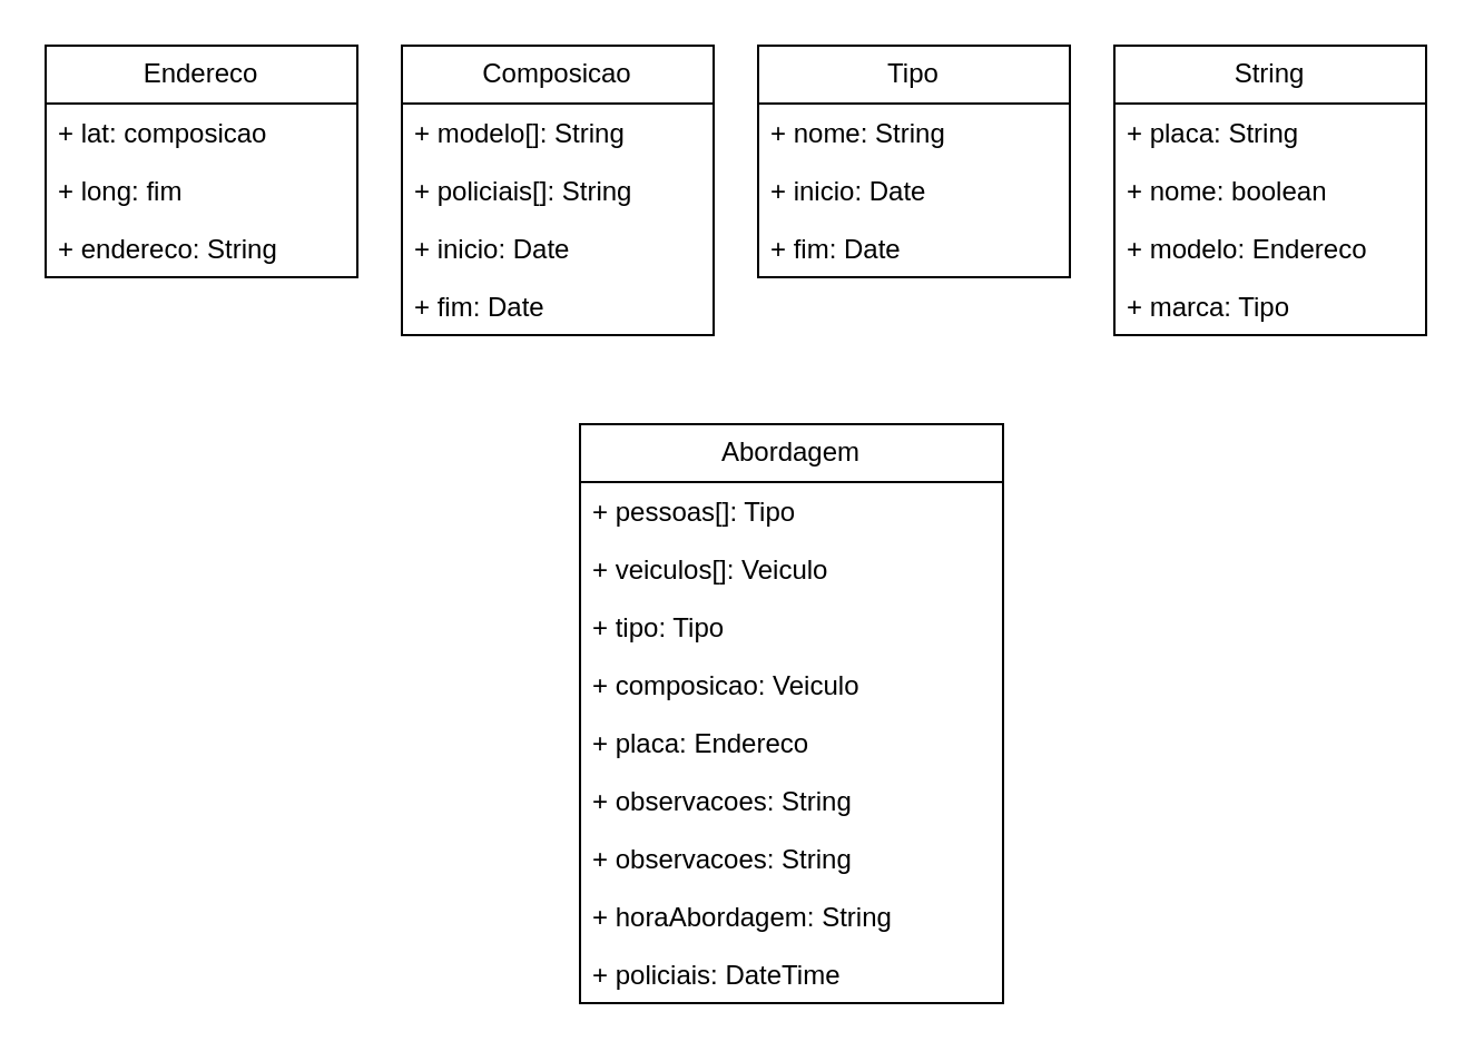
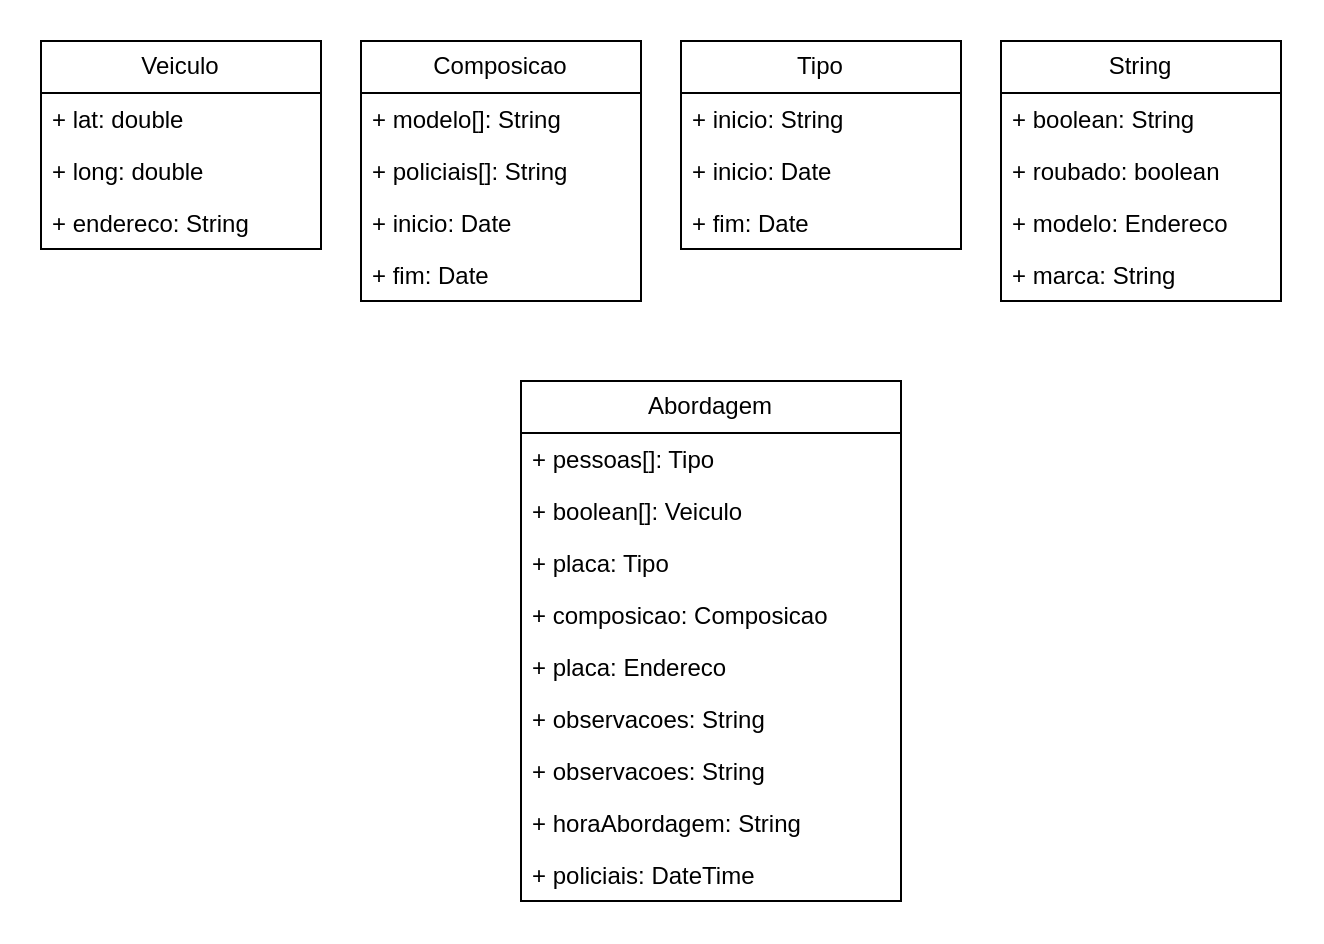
  <mxCell id="0" />
  <mxCell id="1" parent="0" />
  <mxCell id="2" value="String" style="swimlane;fontStyle=0;childLayout=stackLayout;horizontal=1;startSize=26;fillColor=none;horizontalStack=0;resizeParent=1;resizeParentMax=0;resizeLast=0;collapsible=1;marginBottom=0;whiteSpace=wrap;html=1;" parent="1" vertex="1"><mxGeometry x="500" y="20" width="140" height="130" as="geometry"><mxRectangle x="760" y="50" width="80" height="30" as="alternateBounds" /></mxGeometry></mxCell>
- <mxCell id="3" value="+ placa: String" style="text;strokeColor=none;fillColor=none;align=left;verticalAlign=top;spacingLeft=4;spacingRight=4;overflow=hidden;rotatable=0;points=[[0,0.5],[1,0.5]];portConstraint=eastwest;whiteSpace=wrap;html=1;" parent="2" vertex="1"><mxGeometry y="26" width="140" height="26" as="geometry" /></mxCell>
- <mxCell id="4" value="+ nome: boolean" style="text;strokeColor=none;fillColor=none;align=left;verticalAlign=top;spacingLeft=4;spacingRight=4;overflow=hidden;rotatable=0;points=[[0,0.5],[1,0.5]];portConstraint=eastwest;whiteSpace=wrap;html=1;" parent="2" vertex="1"><mxGeometry y="52" width="140" height="26" as="geometry" /></mxCell>
+ <mxCell id="3" value="+ boolean: String" style="text;strokeColor=none;fillColor=none;align=left;verticalAlign=top;spacingLeft=4;spacingRight=4;overflow=hidden;rotatable=0;points=[[0,0.5],[1,0.5]];portConstraint=eastwest;whiteSpace=wrap;html=1;" parent="2" vertex="1"><mxGeometry y="26" width="140" height="26" as="geometry" /></mxCell>
+ <mxCell id="4" value="+ roubado: boolean" style="text;strokeColor=none;fillColor=none;align=left;verticalAlign=top;spacingLeft=4;spacingRight=4;overflow=hidden;rotatable=0;points=[[0,0.5],[1,0.5]];portConstraint=eastwest;whiteSpace=wrap;html=1;" parent="2" vertex="1"><mxGeometry y="52" width="140" height="26" as="geometry" /></mxCell>
  <mxCell id="5" value="+ modelo: Endereco" style="text;strokeColor=none;fillColor=none;align=left;verticalAlign=top;spacingLeft=4;spacingRight=4;overflow=hidden;rotatable=0;points=[[0,0.5],[1,0.5]];portConstraint=eastwest;whiteSpace=wrap;html=1;" parent="2" vertex="1"><mxGeometry y="78" width="140" height="26" as="geometry" /></mxCell>
- <mxCell id="6" value="+ marca: Tipo" style="text;strokeColor=none;fillColor=none;align=left;verticalAlign=top;spacingLeft=4;spacingRight=4;overflow=hidden;rotatable=0;points=[[0,0.5],[1,0.5]];portConstraint=eastwest;whiteSpace=wrap;html=1;" parent="2" vertex="1"><mxGeometry y="104" width="140" height="26" as="geometry" /></mxCell>
+ <mxCell id="6" value="+ marca: String" style="text;strokeColor=none;fillColor=none;align=left;verticalAlign=top;spacingLeft=4;spacingRight=4;overflow=hidden;rotatable=0;points=[[0,0.5],[1,0.5]];portConstraint=eastwest;whiteSpace=wrap;html=1;" parent="2" vertex="1"><mxGeometry y="104" width="140" height="26" as="geometry" /></mxCell>
  <mxCell id="7" value="Tipo" style="swimlane;fontStyle=0;childLayout=stackLayout;horizontal=1;startSize=26;fillColor=none;horizontalStack=0;resizeParent=1;resizeParentMax=0;resizeLast=0;collapsible=1;marginBottom=0;whiteSpace=wrap;html=1;" parent="1" vertex="1"><mxGeometry x="340" y="20" width="140" height="104" as="geometry"><mxRectangle x="600" y="50" width="80" height="30" as="alternateBounds" /></mxGeometry></mxCell>
- <mxCell id="8" value="+ nome: String" style="text;strokeColor=none;fillColor=none;align=left;verticalAlign=top;spacingLeft=4;spacingRight=4;overflow=hidden;rotatable=0;points=[[0,0.5],[1,0.5]];portConstraint=eastwest;whiteSpace=wrap;html=1;" parent="7" vertex="1"><mxGeometry y="26" width="140" height="26" as="geometry" /></mxCell>
+ <mxCell id="8" value="+ inicio: String" style="text;strokeColor=none;fillColor=none;align=left;verticalAlign=top;spacingLeft=4;spacingRight=4;overflow=hidden;rotatable=0;points=[[0,0.5],[1,0.5]];portConstraint=eastwest;whiteSpace=wrap;html=1;" parent="7" vertex="1"><mxGeometry y="26" width="140" height="26" as="geometry" /></mxCell>
  <mxCell id="9" value="+ inicio: Date" style="text;strokeColor=none;fillColor=none;align=left;verticalAlign=top;spacingLeft=4;spacingRight=4;overflow=hidden;rotatable=0;points=[[0,0.5],[1,0.5]];portConstraint=eastwest;whiteSpace=wrap;html=1;" parent="7" vertex="1"><mxGeometry y="52" width="140" height="26" as="geometry" /></mxCell>
  <mxCell id="10" value="+ fim: Date" style="text;strokeColor=none;fillColor=none;align=left;verticalAlign=top;spacingLeft=4;spacingRight=4;overflow=hidden;rotatable=0;points=[[0,0.5],[1,0.5]];portConstraint=eastwest;whiteSpace=wrap;html=1;" parent="7" vertex="1"><mxGeometry y="78" width="140" height="26" as="geometry" /></mxCell>
  <mxCell id="11" value="Composicao" style="swimlane;fontStyle=0;childLayout=stackLayout;horizontal=1;startSize=26;fillColor=none;horizontalStack=0;resizeParent=1;resizeParentMax=0;resizeLast=0;collapsible=1;marginBottom=0;whiteSpace=wrap;html=1;" parent="1" vertex="1"><mxGeometry x="180" y="20" width="140" height="130" as="geometry"><mxRectangle x="440" y="50" width="80" height="30" as="alternateBounds" /></mxGeometry></mxCell>
  <mxCell id="12" value="+ modelo[]: String" style="text;strokeColor=none;fillColor=none;align=left;verticalAlign=top;spacingLeft=4;spacingRight=4;overflow=hidden;rotatable=0;points=[[0,0.5],[1,0.5]];portConstraint=eastwest;whiteSpace=wrap;html=1;" parent="11" vertex="1"><mxGeometry y="26" width="140" height="26" as="geometry" /></mxCell>
  <mxCell id="13" value="+ policiais[]: String" style="text;strokeColor=none;fillColor=none;align=left;verticalAlign=top;spacingLeft=4;spacingRight=4;overflow=hidden;rotatable=0;points=[[0,0.5],[1,0.5]];portConstraint=eastwest;whiteSpace=wrap;html=1;" parent="11" vertex="1"><mxGeometry y="52" width="140" height="26" as="geometry" /></mxCell>
  <mxCell id="14" value="+ inicio: Date" style="text;strokeColor=none;fillColor=none;align=left;verticalAlign=top;spacingLeft=4;spacingRight=4;overflow=hidden;rotatable=0;points=[[0,0.5],[1,0.5]];portConstraint=eastwest;whiteSpace=wrap;html=1;" parent="11" vertex="1"><mxGeometry y="78" width="140" height="26" as="geometry" /></mxCell>
  <mxCell id="15" value="+ fim: Date" style="text;strokeColor=none;fillColor=none;align=left;verticalAlign=top;spacingLeft=4;spacingRight=4;overflow=hidden;rotatable=0;points=[[0,0.5],[1,0.5]];portConstraint=eastwest;whiteSpace=wrap;html=1;" parent="11" vertex="1"><mxGeometry y="104" width="140" height="26" as="geometry" /></mxCell>
  <mxCell id="16" value="Abordagem" style="swimlane;fontStyle=0;childLayout=stackLayout;horizontal=1;startSize=26;fillColor=none;horizontalStack=0;resizeParent=1;resizeParentMax=0;resizeLast=0;collapsible=1;marginBottom=0;whiteSpace=wrap;html=1;" parent="1" vertex="1"><mxGeometry x="260" y="190" width="190" height="260" as="geometry"><mxRectangle x="520" y="220" width="80" height="30" as="alternateBounds" /></mxGeometry></mxCell>
  <mxCell id="17" value="+ pessoas[]: Tipo&lt;br&gt;" style="text;strokeColor=none;fillColor=none;align=left;verticalAlign=top;spacingLeft=4;spacingRight=4;overflow=hidden;rotatable=0;points=[[0,0.5],[1,0.5]];portConstraint=eastwest;whiteSpace=wrap;html=1;" parent="16" vertex="1"><mxGeometry y="26" width="190" height="26" as="geometry" /></mxCell>
- <mxCell id="18" value="+ veiculos[]: Veiculo&amp;nbsp;" style="text;strokeColor=none;fillColor=none;align=left;verticalAlign=top;spacingLeft=4;spacingRight=4;overflow=hidden;rotatable=0;points=[[0,0.5],[1,0.5]];portConstraint=eastwest;whiteSpace=wrap;html=1;" parent="16" vertex="1"><mxGeometry y="52" width="190" height="26" as="geometry" /></mxCell>
- <mxCell id="19" value="+ tipo: Tipo" style="text;strokeColor=none;fillColor=none;align=left;verticalAlign=top;spacingLeft=4;spacingRight=4;overflow=hidden;rotatable=0;points=[[0,0.5],[1,0.5]];portConstraint=eastwest;whiteSpace=wrap;html=1;" parent="16" vertex="1"><mxGeometry y="78" width="190" height="26" as="geometry" /></mxCell>
- <mxCell id="20" value="+ composicao: Veiculo" style="text;strokeColor=none;fillColor=none;align=left;verticalAlign=top;spacingLeft=4;spacingRight=4;overflow=hidden;rotatable=0;points=[[0,0.5],[1,0.5]];portConstraint=eastwest;whiteSpace=wrap;html=1;" parent="16" vertex="1"><mxGeometry y="104" width="190" height="26" as="geometry" /></mxCell>
+ <mxCell id="18" value="+ boolean[]: Veiculo&amp;nbsp;" style="text;strokeColor=none;fillColor=none;align=left;verticalAlign=top;spacingLeft=4;spacingRight=4;overflow=hidden;rotatable=0;points=[[0,0.5],[1,0.5]];portConstraint=eastwest;whiteSpace=wrap;html=1;" parent="16" vertex="1"><mxGeometry y="52" width="190" height="26" as="geometry" /></mxCell>
+ <mxCell id="19" value="+ placa: Tipo" style="text;strokeColor=none;fillColor=none;align=left;verticalAlign=top;spacingLeft=4;spacingRight=4;overflow=hidden;rotatable=0;points=[[0,0.5],[1,0.5]];portConstraint=eastwest;whiteSpace=wrap;html=1;" parent="16" vertex="1"><mxGeometry y="78" width="190" height="26" as="geometry" /></mxCell>
+ <mxCell id="20" value="+ composicao: Composicao" style="text;strokeColor=none;fillColor=none;align=left;verticalAlign=top;spacingLeft=4;spacingRight=4;overflow=hidden;rotatable=0;points=[[0,0.5],[1,0.5]];portConstraint=eastwest;whiteSpace=wrap;html=1;" parent="16" vertex="1"><mxGeometry y="104" width="190" height="26" as="geometry" /></mxCell>
  <mxCell id="21" value="+ placa: Endereco" style="text;strokeColor=none;fillColor=none;align=left;verticalAlign=top;spacingLeft=4;spacingRight=4;overflow=hidden;rotatable=0;points=[[0,0.5],[1,0.5]];portConstraint=eastwest;whiteSpace=wrap;html=1;" parent="16" vertex="1"><mxGeometry y="130" width="190" height="26" as="geometry" /></mxCell>
  <mxCell id="22" value="+ observacoes: String" style="text;strokeColor=none;fillColor=none;align=left;verticalAlign=top;spacingLeft=4;spacingRight=4;overflow=hidden;rotatable=0;points=[[0,0.5],[1,0.5]];portConstraint=eastwest;whiteSpace=wrap;html=1;" parent="16" vertex="1"><mxGeometry y="156" width="190" height="26" as="geometry" /></mxCell>
  <mxCell id="23" value="+ observacoes: String" style="text;strokeColor=none;fillColor=none;align=left;verticalAlign=top;spacingLeft=4;spacingRight=4;overflow=hidden;rotatable=0;points=[[0,0.5],[1,0.5]];portConstraint=eastwest;whiteSpace=wrap;html=1;" parent="16" vertex="1"><mxGeometry y="182" width="190" height="26" as="geometry" /></mxCell>
  <mxCell id="24" value="+ horaAbordagem: String" style="text;strokeColor=none;fillColor=none;align=left;verticalAlign=top;spacingLeft=4;spacingRight=4;overflow=hidden;rotatable=0;points=[[0,0.5],[1,0.5]];portConstraint=eastwest;whiteSpace=wrap;html=1;" parent="16" vertex="1"><mxGeometry y="208" width="190" height="26" as="geometry" /></mxCell>
  <mxCell id="25" value="+ policiais: DateTime" style="text;strokeColor=none;fillColor=none;align=left;verticalAlign=top;spacingLeft=4;spacingRight=4;overflow=hidden;rotatable=0;points=[[0,0.5],[1,0.5]];portConstraint=eastwest;whiteSpace=wrap;html=1;" parent="16" vertex="1"><mxGeometry y="234" width="190" height="26" as="geometry" /></mxCell>
- <mxCell id="26" value="Endereco" style="swimlane;fontStyle=0;childLayout=stackLayout;horizontal=1;startSize=26;fillColor=none;horizontalStack=0;resizeParent=1;resizeParentMax=0;resizeLast=0;collapsible=1;marginBottom=0;whiteSpace=wrap;html=1;" parent="1" vertex="1"><mxGeometry x="20" y="20" width="140" height="104" as="geometry"><mxRectangle x="280" y="50" width="80" height="30" as="alternateBounds" /></mxGeometry></mxCell>
- <mxCell id="27" value="+ lat: composicao&lt;br&gt;&lt;br&gt;" style="text;strokeColor=none;fillColor=none;align=left;verticalAlign=top;spacingLeft=4;spacingRight=4;overflow=hidden;rotatable=0;points=[[0,0.5],[1,0.5]];portConstraint=eastwest;whiteSpace=wrap;html=1;" parent="26" vertex="1"><mxGeometry y="26" width="140" height="26" as="geometry" /></mxCell>
- <mxCell id="28" value="+ long: fim" style="text;strokeColor=none;fillColor=none;align=left;verticalAlign=top;spacingLeft=4;spacingRight=4;overflow=hidden;rotatable=0;points=[[0,0.5],[1,0.5]];portConstraint=eastwest;whiteSpace=wrap;html=1;" parent="26" vertex="1"><mxGeometry y="52" width="140" height="26" as="geometry" /></mxCell>
+ <mxCell id="26" value="Veiculo" style="swimlane;fontStyle=0;childLayout=stackLayout;horizontal=1;startSize=26;fillColor=none;horizontalStack=0;resizeParent=1;resizeParentMax=0;resizeLast=0;collapsible=1;marginBottom=0;whiteSpace=wrap;html=1;" parent="1" vertex="1"><mxGeometry x="20" y="20" width="140" height="104" as="geometry"><mxRectangle x="280" y="50" width="80" height="30" as="alternateBounds" /></mxGeometry></mxCell>
+ <mxCell id="27" value="+ lat: double&lt;br&gt;&lt;br&gt;" style="text;strokeColor=none;fillColor=none;align=left;verticalAlign=top;spacingLeft=4;spacingRight=4;overflow=hidden;rotatable=0;points=[[0,0.5],[1,0.5]];portConstraint=eastwest;whiteSpace=wrap;html=1;" parent="26" vertex="1"><mxGeometry y="26" width="140" height="26" as="geometry" /></mxCell>
+ <mxCell id="28" value="+ long: double" style="text;strokeColor=none;fillColor=none;align=left;verticalAlign=top;spacingLeft=4;spacingRight=4;overflow=hidden;rotatable=0;points=[[0,0.5],[1,0.5]];portConstraint=eastwest;whiteSpace=wrap;html=1;" parent="26" vertex="1"><mxGeometry y="52" width="140" height="26" as="geometry" /></mxCell>
  <mxCell id="29" value="+ endereco: String" style="text;strokeColor=none;fillColor=none;align=left;verticalAlign=top;spacingLeft=4;spacingRight=4;overflow=hidden;rotatable=0;points=[[0,0.5],[1,0.5]];portConstraint=eastwest;whiteSpace=wrap;html=1;" parent="26" vertex="1"><mxGeometry y="78" width="140" height="26" as="geometry" /></mxCell>
